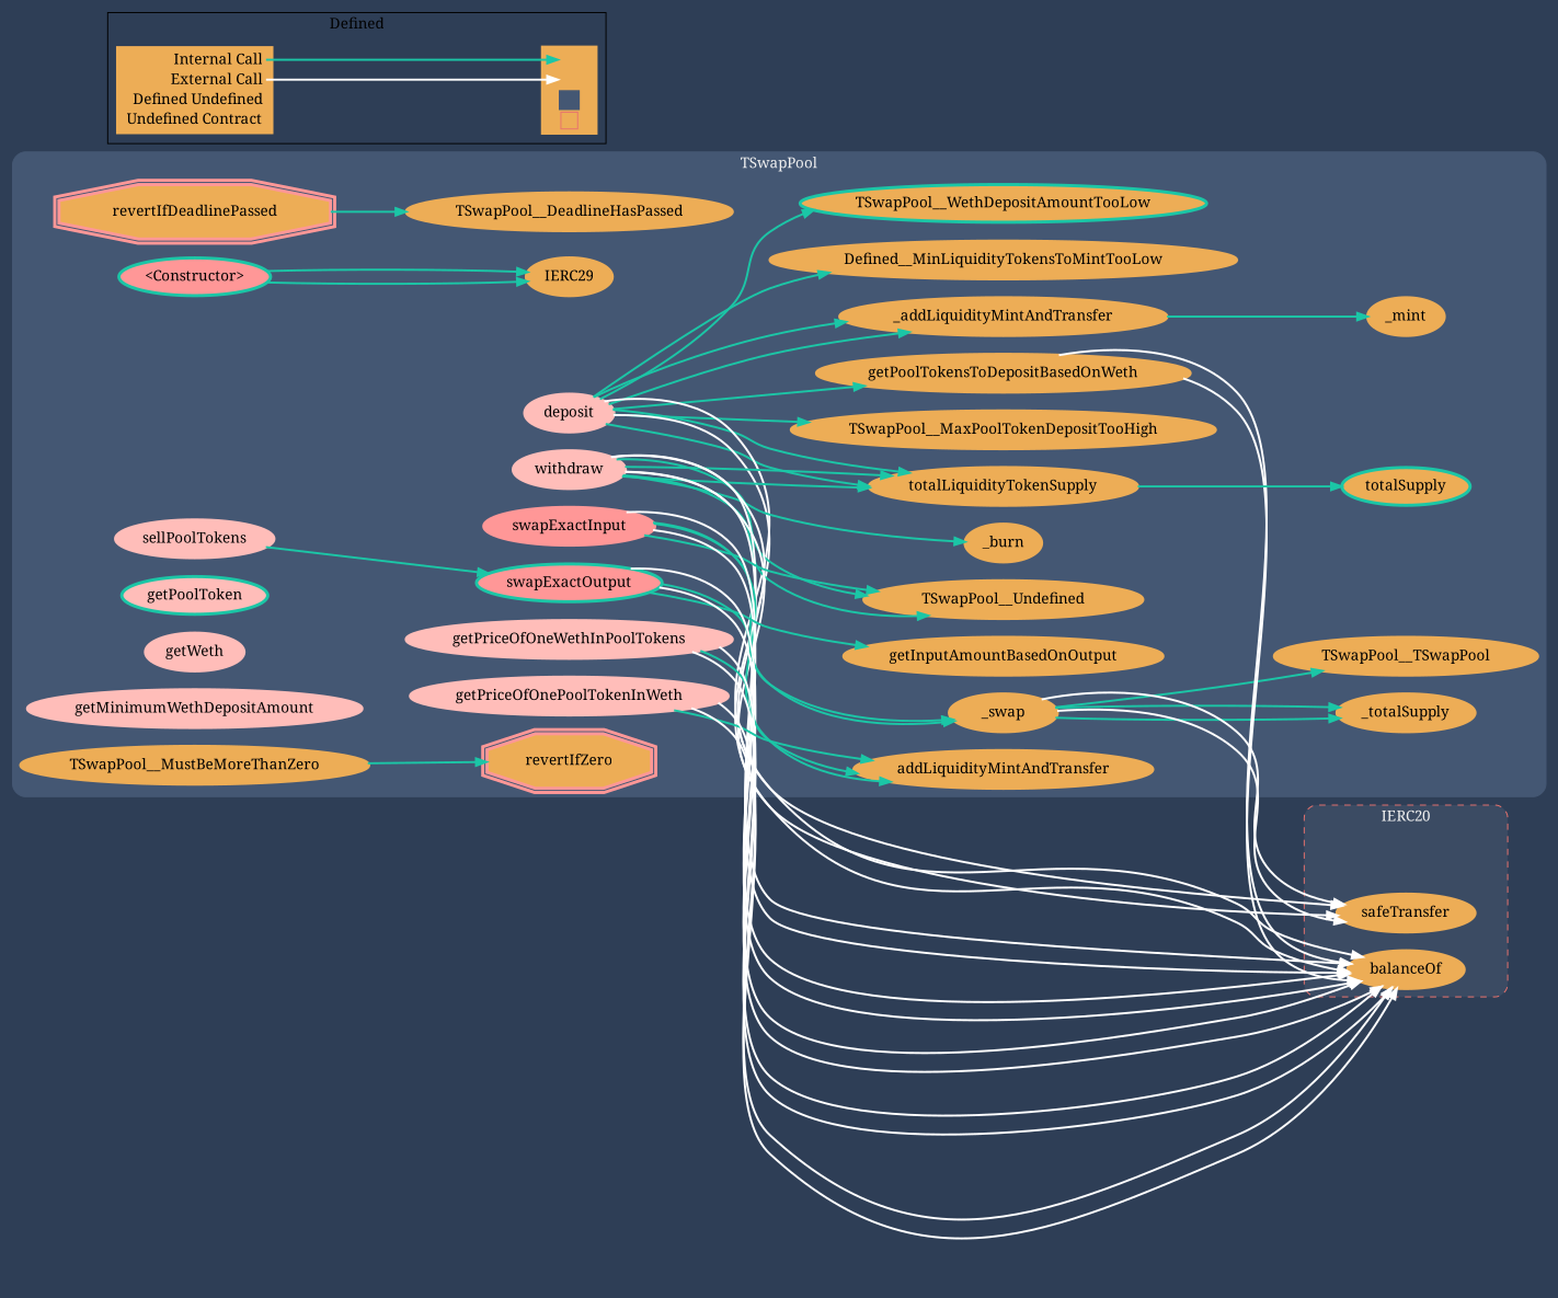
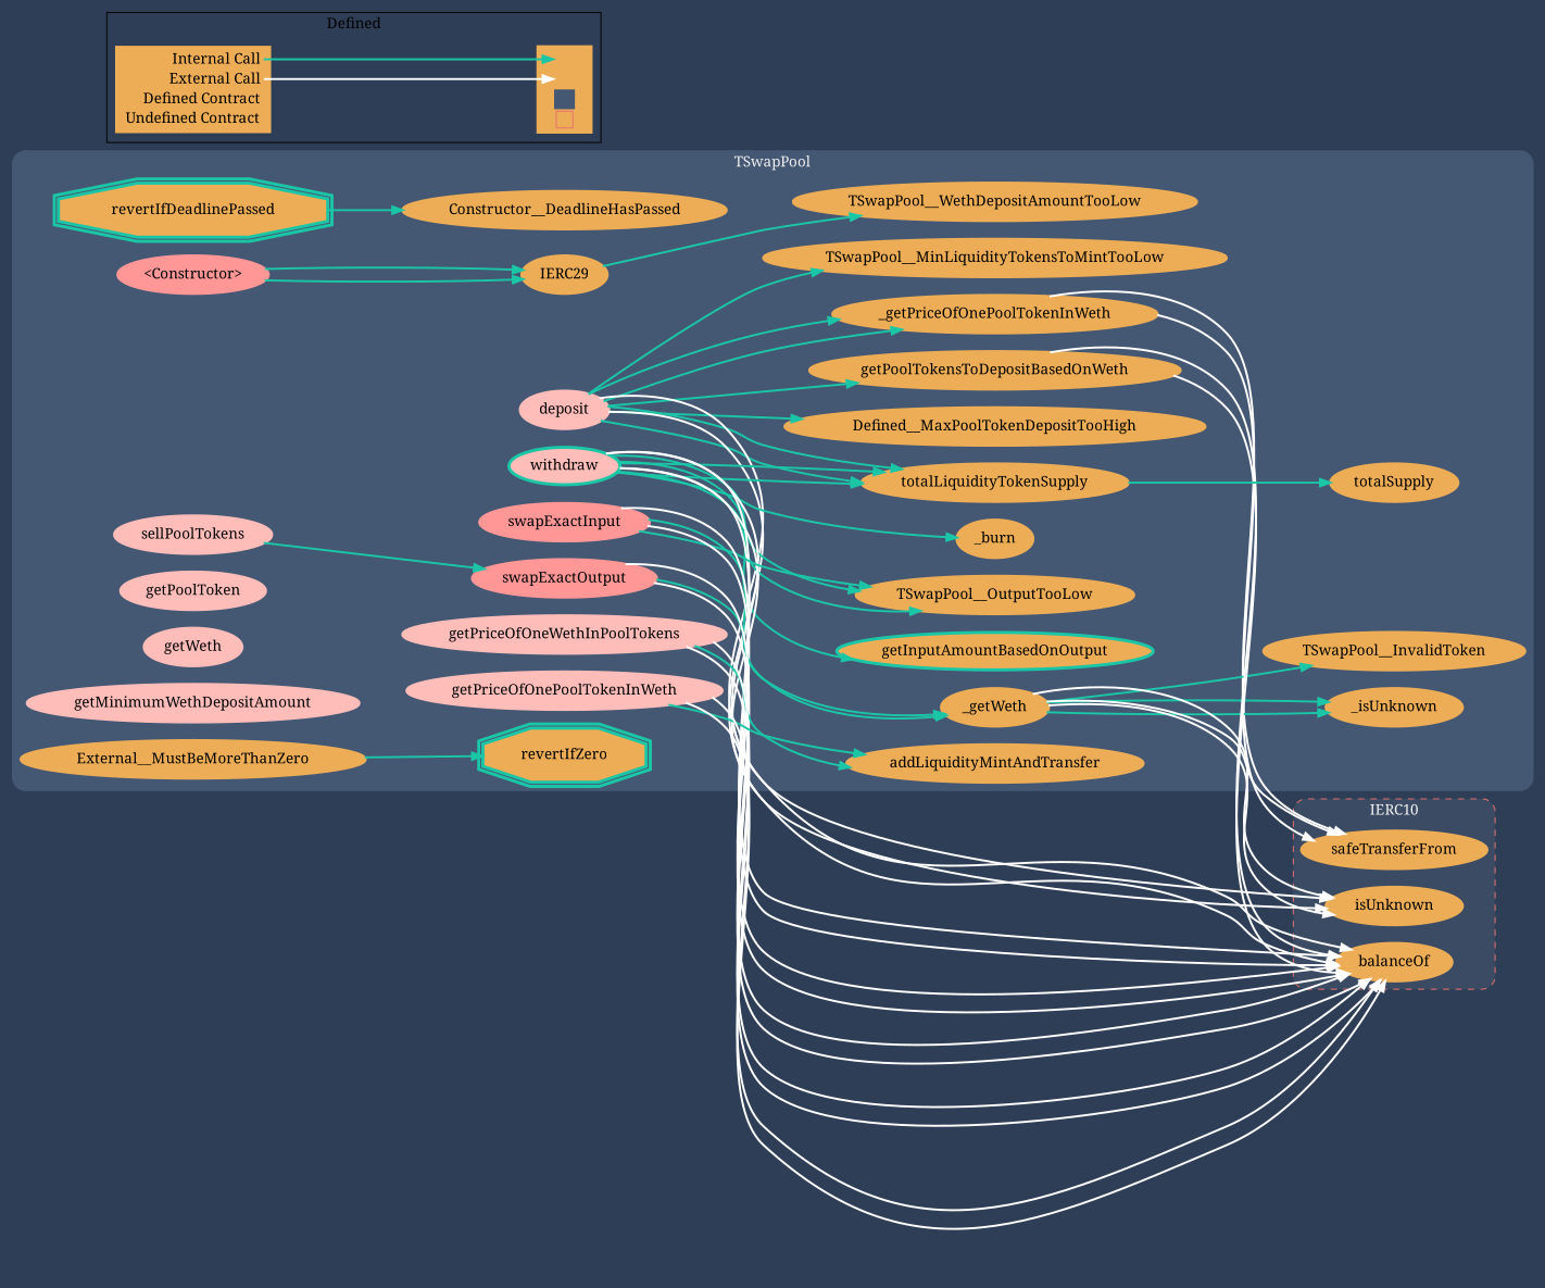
  digraph {
    bgcolor="#2e3e56"
    compound=true
    fontname="Noto Serif"
    rankdir=LR
    node [color="#edad56" fillcolor="#edad56" fontname="Noto Serif" penwidth=3 style=filled]
    edge [color="#1bc6a6" fontname="Noto Serif" penwidth=2]
-   n1 [color="#FF9797" label=revertIfDeadlinePassed shape=doubleoctagon]
-   n2 [color="#FF9797" label=revertIfZero shape=doubleoctagon]
-   n3 [color="#1bc6a6" fillcolor="#FF9797" label="<Constructor>"]
+   n1 [color="#1bc6a6" label=revertIfDeadlinePassed shape=doubleoctagon]
+   n2 [color="#1bc6a6" label=revertIfZero shape=doubleoctagon]
+   n3 [color="#FF9797" fillcolor="#FF9797" label="<Constructor>"]
    n4 [color="#ffbdb9" fillcolor="#ffbdb9" label=deposit]
-   n5 [label=_addLiquidityMintAndTransfer]
-   n6 [color="#ffbdb9" fillcolor="#ffbdb9" label=withdraw]
+   n5 [label=_getPriceOfOnePoolTokenInWeth]
+   n6 [color="#1bc6a6" fillcolor="#ffbdb9" label=withdraw]
    n7 [label=addLiquidityMintAndTransfer]
-   n8 [label=getInputAmountBasedOnOutput]
+   n8 [color="#1bc6a6" label=getInputAmountBasedOnOutput]
    n9 [color="#FF9797" fillcolor="#FF9797" label=swapExactInput]
-   n10 [color="#1bc6a6" fillcolor="#FF9797" label=swapExactOutput]
+   n10 [color="#FF9797" fillcolor="#FF9797" label=swapExactOutput]
    n11 [color="#ffbdb9" fillcolor="#ffbdb9" label=sellPoolTokens]
-   n12 [label=_swap]
-   n13 [label=_totalSupply]
+   n12 [label=_getWeth]
+   n13 [label=_isUnknown]
    n14 [label=getPoolTokensToDepositBasedOnWeth]
    n15 [label=totalLiquidityTokenSupply]
-   n16 [color="#1bc6a6" fillcolor="#ffbdb9" label=getPoolToken]
+   n16 [color="#ffbdb9" fillcolor="#ffbdb9" label=getPoolToken]
    n17 [color="#ffbdb9" fillcolor="#ffbdb9" label=getWeth]
    n18 [color="#ffbdb9" fillcolor="#ffbdb9" label=getMinimumWethDepositAmount]
    n19 [color="#ffbdb9" fillcolor="#ffbdb9" label=getPriceOfOneWethInPoolTokens]
    n20 [color="#ffbdb9" fillcolor="#ffbdb9" label=getPriceOfOnePoolTokenInWeth]
-   n21 [label=TSwapPool__DeadlineHasPassed]
-   n22 [label=TSwapPool__MustBeMoreThanZero]
+   n21 [label=Constructor__DeadlineHasPassed]
+   n22 [label=External__MustBeMoreThanZero]
    n23 [label=IERC29]
-   n24 [color="#1bc6a6" label=TSwapPool__WethDepositAmountTooLow]
-   n25 [label=TSwapPool__MaxPoolTokenDepositTooHigh]
-   n26 [label=Defined__MinLiquidityTokensToMintTooLow]
-   n27 [label=_mint]
-   n28 [label=TSwapPool__Undefined]
+   n24 [label=TSwapPool__WethDepositAmountTooLow]
+   n25 [label=Defined__MaxPoolTokenDepositTooHigh]
+   n26 [label=TSwapPool__MinLiquidityTokensToMintTooLow]
+   n28 [label=TSwapPool__OutputTooLow]
    n29 [label=_burn]
-   n30 [label=TSwapPool__TSwapPool]
-   n31 [color="#1bc6a6" label=totalSupply]
+   n30 [label=TSwapPool__InvalidToken]
+   n31 [label=totalSupply]
    n32 [label=balanceOf]
-   n34 [label=safeTransfer]
-   n35 [label=<<table border="0" cellpadding="2" cellspacing="0" cellborder="0">   <tr><td align="right" port="i1">Internal Call</td></tr>   <tr><td align="right" port="i2">External Call</td></tr>   <tr><td align="right" port="i3">Defined Undefined</td></tr>   <tr><td align="right" port="i4">Undefined Contract</td></tr>   </table>> shape=plaintext]
+   n33 [label=safeTransferFrom]
+   n34 [label=isUnknown]
+   n35 [label=<<table border="0" cellpadding="2" cellspacing="0" cellborder="0">   <tr><td align="right" port="i1">Internal Call</td></tr>   <tr><td align="right" port="i2">External Call</td></tr>   <tr><td align="right" port="i3">Defined Contract</td></tr>   <tr><td align="right" port="i4">Undefined Contract</td></tr>   </table>> shape=plaintext]
    n36 [label=<<table border="0" cellpadding="2" cellspacing="0" cellborder="0">   <tr><td port="i1">&nbsp;&nbsp;&nbsp;</td></tr>   <tr><td port="i2">&nbsp;&nbsp;&nbsp;</td></tr>   <tr><td port="i3" bgcolor="#445773">&nbsp;&nbsp;&nbsp;</td></tr>   <tr><td port="i4">     <table border="1" cellborder="0" cellspacing="0" cellpadding="7" color="#e8726d">       <tr>        <td></td>       </tr>      </table>   </td></tr>   </table>> shape=plaintext]
    subgraph cluster_1 {
      bgcolor="#445773"
      color="#445773"
      fontcolor="#f0f0f0"
      label=TSwapPool
      style=rounded
      n1
      n2
      n3
      n4
      n5
      n6
      n7
      n8
      n9
      n10
      n11
      n12
      n13
      n14
      n15
      n16
      n17
      n18
      n19
      n20
      n21
      n22
      n23
      n24
      n25
      n26
-     n27
      n28
      n29
      n30
      n31
    }
    subgraph cluster_2 {
      bgcolor="#3b4b63"
      color="#e8726d"
      fontcolor="#f0f0f0"
-     label=IERC20
+     label=IERC10
      style="rounded,dashed"
      n32
+     n33
      n34
    }
    subgraph cluster_3 {
      label=Defined
      n35
      n36
    }
    n1 -> n21
    n3 -> n23
    n3 -> n23
    n4 -> n5
    n4 -> n5
    n4 -> n14
    n4 -> n15
    n4 -> n15
-   n4 -> n24
+   n23 -> n24
    n4 -> n25
    n4 -> n26
    n4 -> n32 [color=white]
    n4 -> n32 [color=white]
-   n5 -> n27
+   n5 -> n33 [color=white]
+   n5 -> n33 [color=white]
    n6 -> n15
    n6 -> n15
    n6 -> n28
    n6 -> n28
    n6 -> n29
    n6 -> n32 [color=white]
    n6 -> n32 [color=white]
    n6 -> n34 [color=white]
    n6 -> n34 [color=white]
-   n9 -> n7
    n9 -> n12
    n9 -> n28
    n9 -> n32 [color=white]
    n9 -> n32 [color=white]
-   n10 -> n8
+   n6 -> n8
    n10 -> n12
    n10 -> n32 [color=white]
    n10 -> n32 [color=white]
    n11 -> n10
    n12 -> n13
    n12 -> n13
    n12 -> n30
+   n12 -> n33 [color=white]
    n12 -> n34 [color=white]
    n12 -> n34 [color=white]
    n14 -> n32 [color=white]
    n14 -> n32 [color=white]
    n15 -> n31
    n19 -> n7
    n19 -> n32 [color=white]
    n19 -> n32 [color=white]
    n20 -> n7
    n20 -> n32 [color=white]
    n20 -> n32 [color=white]
    n22 -> n2
    n35 -> n36 [headport="i1:w" tailport="i1:e"]
    n35 -> n36 [color=white headport="i2:w" tailport="i2:e"]
  }
